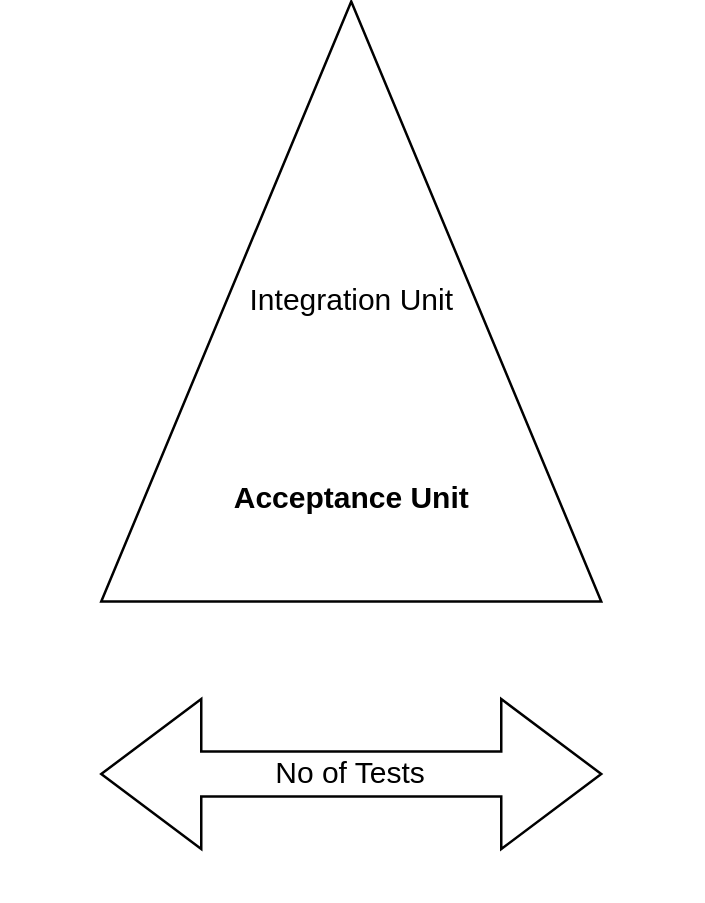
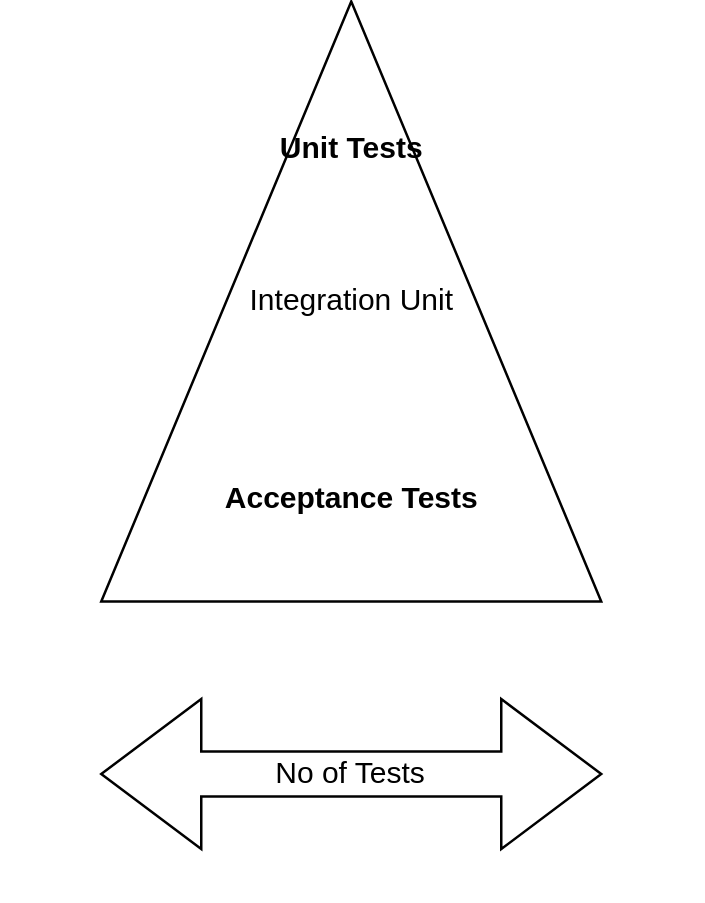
  <mxCell id="0" />
  <mxCell id="1" parent="0" />
  <mxCell id="2" value="" style="triangle;whiteSpace=wrap;html=1;rotation=-90;" vertex="1" parent="1"><mxGeometry x="20" y="20" width="240" height="200" as="geometry" /></mxCell>
- <mxCell id="3" value="Acceptance Unit" style="text;html=1;align=center;verticalAlign=middle;resizable=0;points=[];autosize=1;fontStyle=1" vertex="1" parent="1"><mxGeometry x="80" y="189" width="120" height="20" as="geometry" /></mxCell>
+ <mxCell id="3" value="Acceptance Tests" style="text;html=1;align=center;verticalAlign=middle;resizable=0;points=[];autosize=1;fontStyle=1" vertex="1" parent="1"><mxGeometry x="80" y="189" width="120" height="20" as="geometry" /></mxCell>
  <mxCell id="4" value="Integration Unit" style="text;html=1;align=center;verticalAlign=middle;resizable=0;points=[];autosize=1;" vertex="1" parent="1"><mxGeometry x="90" y="110" width="100" height="20" as="geometry" /></mxCell>
+ <mxCell id="5" value="Unit Tests" style="text;html=1;align=center;verticalAlign=middle;resizable=0;points=[];autosize=1;fontStyle=1" vertex="1" parent="1"><mxGeometry x="105" y="49" width="70" height="20" as="geometry" /></mxCell>
  <mxCell id="6" value="No of Tests" style="shape=doubleArrow;whiteSpace=wrap;html=1;" vertex="1" parent="1"><mxGeometry x="40" y="279" width="200" height="60" as="geometry" /></mxCell>
